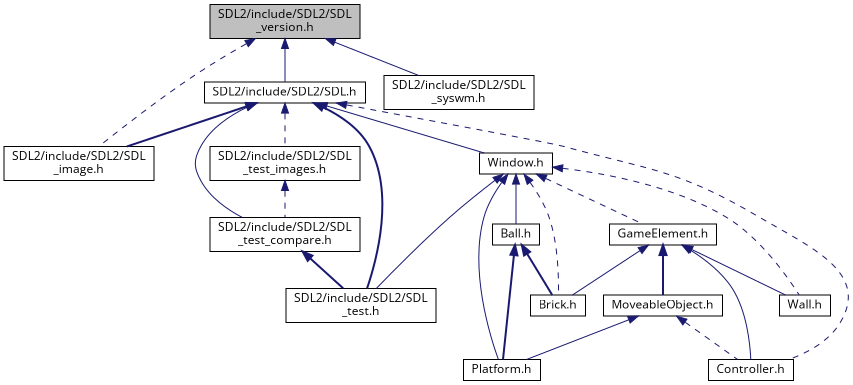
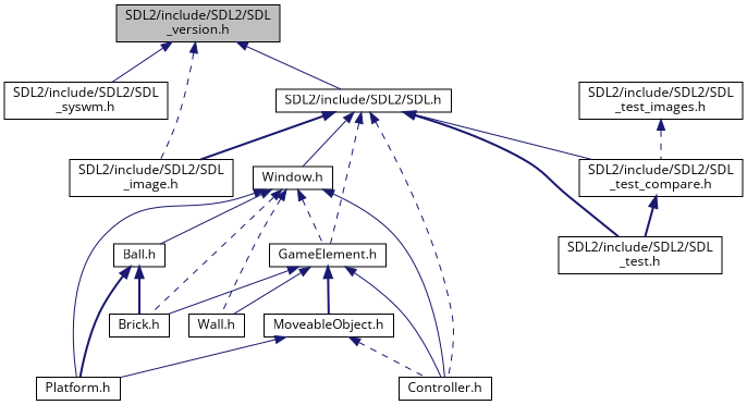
  digraph {
    fontname="Open Sans"
    node [color=black fillcolor=white fontname="Open Sans" fontsize=12 shape=record style=filled]
    edge [color=midnightblue dir=back fontname="Open Sans" fontsize=12 labelfontname=Helvetica labelfontsize=12 style=solid]
    n1 [fillcolor=grey75 fontcolor=black height=0.2 label="SDL2/include/SDL2/SDL\l_version.h" width=0.4]
    n2 [height=0.2 label="SDL2/include/SDL2/SDL.h" width=0.4]
    n3 [height=0.2 label="SDL2/include/SDL2/SDL\l_image.h" width=0.4]
    n4 [height=0.2 label="SDL2/include/SDL2/SDL\l_syswm.h" width=0.4]
    n5 [height=0.2 label="Window.h" width=0.4]
    n6 [height=0.2 label="Controller.h" width=0.4]
    n7 [height=0.2 label="SDL2/include/SDL2/SDL\l_test.h" width=0.4]
    n8 [height=0.2 label="SDL2/include/SDL2/SDL\l_test_compare.h" width=0.4]
    n9 [height=0.2 label="SDL2/include/SDL2/SDL\l_test_images.h" width=0.4]
    n10 [height=0.2 label="Ball.h" width=0.4]
    n11 [height=0.2 label="Brick.h" width=0.4]
    n12 [height=0.2 label="Platform.h" width=0.4]
    n13 [height=0.2 label="GameElement.h" width=0.4]
    n14 [height=0.2 label="Wall.h" width=0.4]
    n15 [height=0.2 label="MoveableObject.h" width=0.4]
    n1 -> n2
    n1 -> n3 [style=dashed]
    n1 -> n4
    n2 -> n3 [style=bold]
    n2 -> n5
    n2 -> n6 [style=dashed]
    n2 -> n7 [style=bold]
    n2 -> n8
-   n2 -> n9 [style=dashed]
-   n5 -> n7
+   n2 -> n13 [style=dashed]
+   n5 -> n6
    n5 -> n10
    n5 -> n11 [style=dashed]
    n5 -> n12
    n5 -> n13 [style=dashed]
    n5 -> n14 [style=dashed]
    n8 -> n7 [style=bold]
    n9 -> n8 [style=dashed]
    n10 -> n11 [style=bold]
    n10 -> n12 [style=bold]
    n13 -> n6
    n13 -> n11
    n13 -> n14
    n13 -> n15 [style=bold]
    n15 -> n6 [style=dashed]
    n15 -> n12
  }
